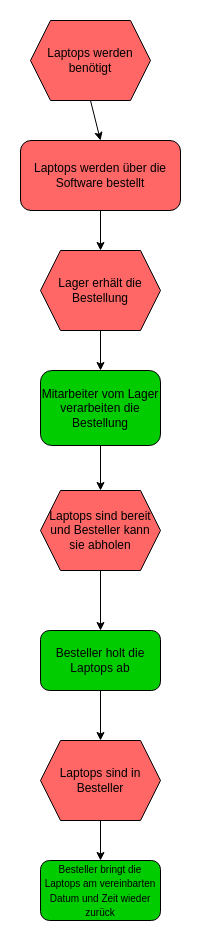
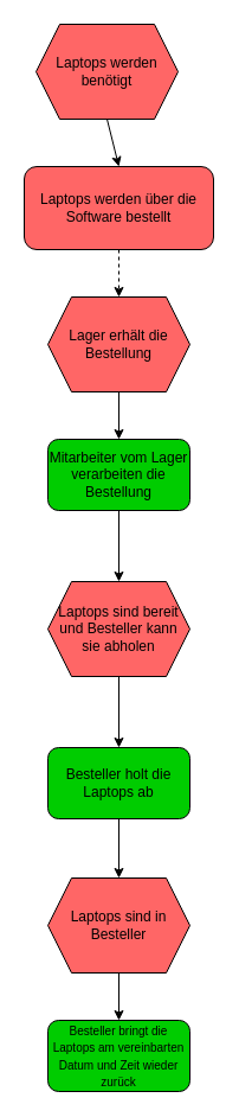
  <mxCell id="0" />
  <mxCell id="1" parent="0" />
  <mxCell id="2" value="Laptops werden benötigt" style="shape=hexagon;perimeter=hexagonPerimeter2;whiteSpace=wrap;html=1;fixedSize=1;fillColor=#FF6666;" vertex="1" parent="1"><mxGeometry x="30" y="20" width="120" height="80" as="geometry" /></mxCell>
  <mxCell id="3" value="" style="endArrow=classic;html=1;rounded=0;fontSize=48;exitX=0.5;exitY=1;exitDx=0;exitDy=0;" edge="1" parent="1" source="2"><mxGeometry width="50" height="50" relative="1" as="geometry"><mxPoint x="120" y="400" as="sourcePoint" /><mxPoint x="100" y="140" as="targetPoint" /></mxGeometry></mxCell>
  <mxCell id="4" value="&lt;font style=&quot;font-size: 12px;&quot;&gt;Laptops werden über die Software bestellt&lt;/font&gt;" style="rounded=1;whiteSpace=wrap;html=1;fontSize=8;fillColor=#ff6666;" vertex="1" parent="1"><mxGeometry x="20" y="140" width="160" height="70" as="geometry" /></mxCell>
  <mxCell id="5" value="Lager erhält die Bestellung" style="shape=hexagon;perimeter=hexagonPerimeter2;whiteSpace=wrap;html=1;fixedSize=1;fillColor=#FF6666;" vertex="1" parent="1"><mxGeometry x="40" y="250" width="120" height="80" as="geometry" /></mxCell>
- <mxCell id="6" value="" style="endArrow=classic;html=1;rounded=0;fontSize=12;exitX=0.5;exitY=1;exitDx=0;exitDy=0;entryX=0.5;entryY=0;entryDx=0;entryDy=0;" edge="1" parent="1" source="4" target="5"><mxGeometry width="50" height="50" relative="1" as="geometry"><mxPoint x="110" y="440" as="sourcePoint" /><mxPoint x="160" y="390" as="targetPoint" /></mxGeometry></mxCell>
- <mxCell id="7" value="Mitarbeiter vom Lager verarbeiten die Bestellung" style="rounded=1;whiteSpace=wrap;html=1;fontSize=12;fillColor=#00CC00;" vertex="1" parent="1"><mxGeometry x="40" y="370" width="120" height="75" as="geometry" /></mxCell>
+ <mxCell id="6" value="" style="endArrow=classic;html=1;rounded=0;fontSize=12;exitX=0.5;exitY=1;exitDx=0;exitDy=0;entryX=0.5;entryY=0;entryDx=0;entryDy=0;dashed=1;" edge="1" parent="1" source="4" target="5"><mxGeometry width="50" height="50" relative="1" as="geometry"><mxPoint x="110" y="440" as="sourcePoint" /><mxPoint x="160" y="390" as="targetPoint" /></mxGeometry></mxCell>
+ <mxCell id="7" value="Mitarbeiter vom Lager verarbeiten die Bestellung" style="rounded=1;whiteSpace=wrap;html=1;fontSize=12;fillColor=#00CC00;" vertex="1" parent="1"><mxGeometry x="40" y="370" width="120" height="60" as="geometry" /></mxCell>
  <mxCell id="8" value="" style="endArrow=classic;html=1;rounded=0;fontSize=12;exitX=0.5;exitY=1;exitDx=0;exitDy=0;entryX=0.5;entryY=0;entryDx=0;entryDy=0;" edge="1" parent="1" source="5" target="7"><mxGeometry width="50" height="50" relative="1" as="geometry"><mxPoint x="110" y="430" as="sourcePoint" /><mxPoint x="160" y="380" as="targetPoint" /></mxGeometry></mxCell>
  <mxCell id="9" value="" style="endArrow=classic;html=1;rounded=0;fontSize=12;exitX=0.5;exitY=1;exitDx=0;exitDy=0;" edge="1" parent="1" source="7"><mxGeometry width="50" height="50" relative="1" as="geometry"><mxPoint x="110" y="830" as="sourcePoint" /><mxPoint x="100" y="490" as="targetPoint" /></mxGeometry></mxCell>
  <mxCell id="10" value="Laptops sind bereit und Besteller kann sie abholen" style="shape=hexagon;perimeter=hexagonPerimeter2;whiteSpace=wrap;html=1;fixedSize=1;fillColor=#FF6666;" vertex="1" parent="1"><mxGeometry x="40" y="490" width="120" height="80" as="geometry" /></mxCell>
  <mxCell id="11" value="" style="endArrow=classic;html=1;rounded=0;fontSize=12;exitX=0.5;exitY=1;exitDx=0;exitDy=0;" edge="1" parent="1" source="10"><mxGeometry width="50" height="50" relative="1" as="geometry"><mxPoint x="100" y="610" as="sourcePoint" /><mxPoint x="100" y="630" as="targetPoint" /></mxGeometry></mxCell>
  <mxCell id="12" value="Besteller holt die Laptops ab" style="rounded=1;whiteSpace=wrap;html=1;fontSize=12;fillColor=#00CC00;" vertex="1" parent="1"><mxGeometry x="40" y="630" width="120" height="60" as="geometry" /></mxCell>
  <mxCell id="13" value="" style="endArrow=classic;html=1;rounded=0;fontSize=12;exitX=0.5;exitY=1;exitDx=0;exitDy=0;" edge="1" parent="1" source="12"><mxGeometry width="50" height="50" relative="1" as="geometry"><mxPoint x="100" y="620" as="sourcePoint" /><mxPoint x="100" y="740" as="targetPoint" /></mxGeometry></mxCell>
  <mxCell id="14" value="Laptops sind in Besteller" style="shape=hexagon;perimeter=hexagonPerimeter2;whiteSpace=wrap;html=1;fixedSize=1;fillColor=#FF6666;" vertex="1" parent="1"><mxGeometry x="40" y="740" width="120" height="80" as="geometry" /></mxCell>
  <mxCell id="15" value="" style="endArrow=classic;html=1;rounded=0;fontSize=12;exitX=0.5;exitY=1;exitDx=0;exitDy=0;" edge="1" parent="1" source="14"><mxGeometry width="50" height="50" relative="1" as="geometry"><mxPoint x="120" y="850" as="sourcePoint" /><mxPoint x="100" y="860" as="targetPoint" /></mxGeometry></mxCell>
  <mxCell id="16" value="&lt;font style=&quot;font-size: 10px;&quot;&gt;Besteller bringt die Laptops am vereinbarten Datum und Zeit wieder zurück&lt;/font&gt;" style="rounded=1;whiteSpace=wrap;html=1;fontSize=12;fillColor=#00CC00;" vertex="1" parent="1"><mxGeometry x="40" y="860" width="120" height="60" as="geometry" /></mxCell>
